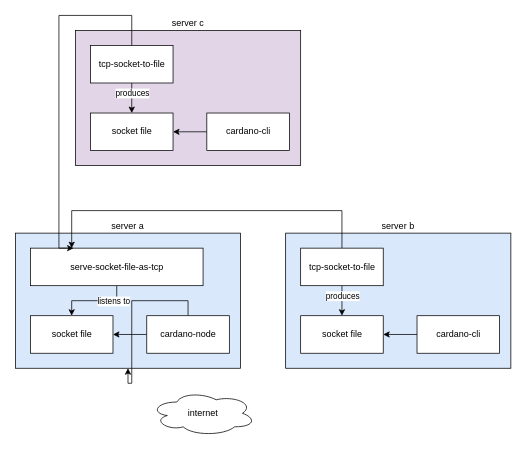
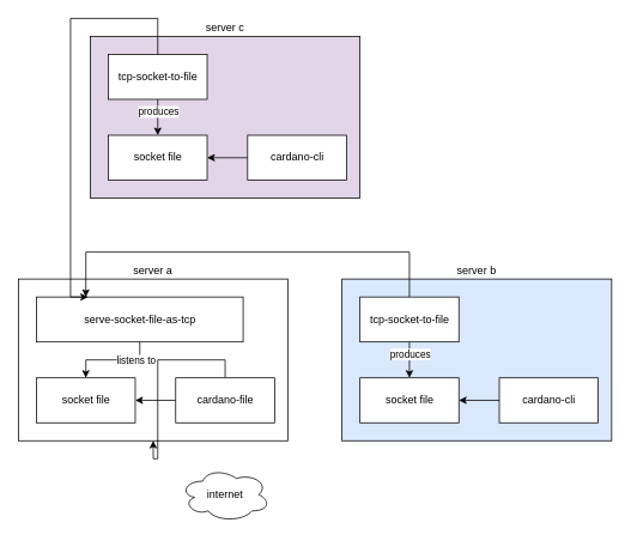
  <mxCell id="0" />
  <mxCell id="1" parent="0" />
  <mxCell id="2" value="server b" style="rounded=0;whiteSpace=wrap;html=1;labelPosition=center;verticalLabelPosition=top;align=center;verticalAlign=bottom;fillColor=#dae8fc;" vertex="1" parent="1"><mxGeometry x="380" y="310" width="300" height="180" as="geometry" /></mxCell>
- <mxCell id="3" value="server a" style="rounded=0;whiteSpace=wrap;html=1;labelPosition=center;verticalLabelPosition=top;align=center;verticalAlign=bottom;fillColor=#dae8fc;" vertex="1" parent="1"><mxGeometry x="20" y="310" width="300" height="180" as="geometry" /></mxCell>
+ <mxCell id="3" value="server a" style="rounded=0;whiteSpace=wrap;html=1;labelPosition=center;verticalLabelPosition=top;align=center;verticalAlign=bottom;" vertex="1" parent="1"><mxGeometry x="20" y="310" width="300" height="180" as="geometry" /></mxCell>
  <mxCell id="4" value="" style="edgeStyle=orthogonalEdgeStyle;rounded=0;orthogonalLoop=1;jettySize=auto;html=1;" edge="1" parent="1" source="6" target="3"><mxGeometry relative="1" as="geometry" /></mxCell>
  <mxCell id="5" value="" style="edgeStyle=orthogonalEdgeStyle;rounded=0;orthogonalLoop=1;jettySize=auto;html=1;" edge="1" parent="1" source="6" target="8"><mxGeometry relative="1" as="geometry" /></mxCell>
- <mxCell id="6" value="cardano-node" style="html=1;" vertex="1" parent="1"><mxGeometry x="195" y="420" width="110" height="50" as="geometry" /></mxCell>
- <mxCell id="7" value="internet" style="ellipse;shape=cloud;whiteSpace=wrap;html=1;" vertex="1" parent="1"><mxGeometry x="200" y="520" width="140" height="60" as="geometry" /></mxCell>
+ <mxCell id="6" value="cardano-file" style="html=1;" vertex="1" parent="1"><mxGeometry x="195" y="420" width="110" height="50" as="geometry" /></mxCell>
+ <mxCell id="7" value="internet" style="ellipse;shape=cloud;whiteSpace=wrap;html=1;" vertex="1" parent="1"><mxGeometry x="200" y="520" width="100" height="60" as="geometry" /></mxCell>
  <mxCell id="8" value="socket file" style="html=1;" vertex="1" parent="1"><mxGeometry x="40" y="420" width="110" height="50" as="geometry" /></mxCell>
  <mxCell id="9" value="" style="edgeStyle=orthogonalEdgeStyle;rounded=0;orthogonalLoop=1;jettySize=auto;html=1;" edge="1" parent="1" source="12" target="8"><mxGeometry relative="1" as="geometry" /></mxCell>
  <mxCell id="10" value="listens to" style="edgeLabel;html=1;align=center;verticalAlign=middle;resizable=0;points=[];" vertex="1" connectable="0" parent="9"><mxGeometry x="-0.5" relative="1" as="geometry"><mxPoint as="offset" /></mxGeometry></mxCell>
  <mxCell id="11" style="edgeStyle=orthogonalEdgeStyle;rounded=0;orthogonalLoop=1;jettySize=auto;html=1;exitX=0.5;exitY=0;exitDx=0;exitDy=0;" edge="1" parent="1" source="18" target="12"><mxGeometry relative="1" as="geometry"><Array as="points"><mxPoint x="455" y="280" /><mxPoint x="95" y="280" /></Array></mxGeometry></mxCell>
  <mxCell id="12" value="serve-socket-file-as-tcp" style="html=1;" vertex="1" parent="1"><mxGeometry x="40" y="330" width="230" height="50" as="geometry" /></mxCell>
  <mxCell id="13" value="" style="edgeStyle=orthogonalEdgeStyle;rounded=0;orthogonalLoop=1;jettySize=auto;html=1;" edge="1" parent="1" source="14" target="15"><mxGeometry relative="1" as="geometry" /></mxCell>
  <mxCell id="14" value="cardano-cli" style="html=1;" vertex="1" parent="1"><mxGeometry x="555" y="420" width="110" height="50" as="geometry" /></mxCell>
  <mxCell id="15" value="socket file" style="html=1;" vertex="1" parent="1"><mxGeometry x="400" y="420" width="110" height="50" as="geometry" /></mxCell>
  <mxCell id="16" value="" style="edgeStyle=orthogonalEdgeStyle;rounded=0;orthogonalLoop=1;jettySize=auto;html=1;" edge="1" parent="1" source="18" target="15"><mxGeometry relative="1" as="geometry" /></mxCell>
  <mxCell id="17" value="produces" style="edgeLabel;html=1;align=center;verticalAlign=middle;resizable=0;points=[];" vertex="1" connectable="0" parent="16"><mxGeometry x="-0.35" relative="1" as="geometry"><mxPoint as="offset" /></mxGeometry></mxCell>
  <mxCell id="18" value="tcp-socket-to-file" style="html=1;" vertex="1" parent="1"><mxGeometry x="400" y="330" width="110" height="50" as="geometry" /></mxCell>
  <mxCell id="19" value="server c" style="rounded=0;whiteSpace=wrap;html=1;labelPosition=center;verticalLabelPosition=top;align=center;verticalAlign=bottom;fillColor=#e1d5e7;" vertex="1" parent="1"><mxGeometry x="100" y="40" width="300" height="180" as="geometry" /></mxCell>
  <mxCell id="20" value="" style="edgeStyle=orthogonalEdgeStyle;rounded=0;orthogonalLoop=1;jettySize=auto;html=1;" edge="1" parent="1" source="21" target="22"><mxGeometry relative="1" as="geometry" /></mxCell>
  <mxCell id="21" value="cardano-cli" style="html=1;" vertex="1" parent="1"><mxGeometry x="275" y="150" width="110" height="50" as="geometry" /></mxCell>
  <mxCell id="22" value="socket file" style="html=1;" vertex="1" parent="1"><mxGeometry x="120" y="150" width="110" height="50" as="geometry" /></mxCell>
  <mxCell id="23" value="" style="edgeStyle=orthogonalEdgeStyle;rounded=0;orthogonalLoop=1;jettySize=auto;html=1;" edge="1" parent="1" source="26" target="22"><mxGeometry relative="1" as="geometry" /></mxCell>
  <mxCell id="24" value="produces" style="edgeLabel;html=1;align=center;verticalAlign=middle;resizable=0;points=[];" vertex="1" connectable="0" parent="23"><mxGeometry x="-0.35" relative="1" as="geometry"><mxPoint as="offset" /></mxGeometry></mxCell>
  <mxCell id="25" style="edgeStyle=orthogonalEdgeStyle;rounded=0;orthogonalLoop=1;jettySize=auto;html=1;exitX=0.5;exitY=0;exitDx=0;exitDy=0;entryX=0.25;entryY=0;entryDx=0;entryDy=0;" edge="1" parent="1" source="26" target="12"><mxGeometry relative="1" as="geometry"><Array as="points"><mxPoint x="175" y="20" /><mxPoint x="78" y="20" /></Array></mxGeometry></mxCell>
  <mxCell id="26" value="tcp-socket-to-file" style="html=1;" vertex="1" parent="1"><mxGeometry x="120" y="60" width="110" height="50" as="geometry" /></mxCell>
